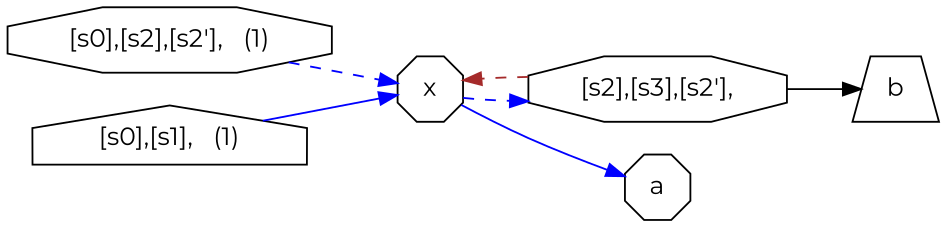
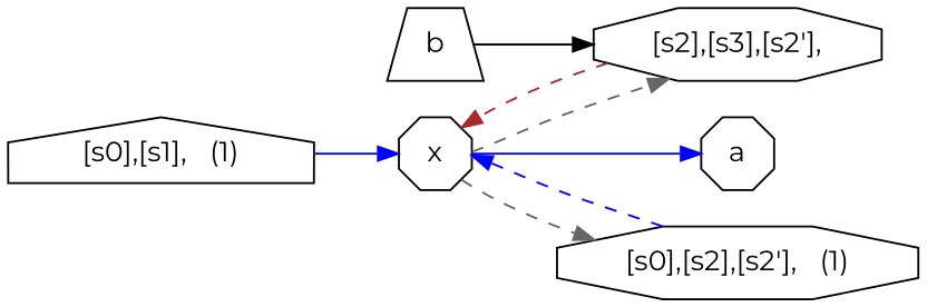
  digraph {
    fontname=Montserrat
    rankdir=LR
    node [fontname=Montserrat shape=octagon]
    edge [color=blue fontname=Montserrat style=dashed]
    n1 [label=a width=0.5]
    n2 [label=b shape=trapezium width=0.5]
    n3 [label="[s2],[s3],[s2']," width=0.5]
    n4 [label=x width=0.5]
    n5 [label="[s0],[s2],[s2'],   (1)" width=0.5]
    n6 [label="[s0],[s1],   (1)" shape=house width=0.5]
-   n3 -> n2 [color=black style=""]
+   n2 -> n3 [color=black style=""]
    n3 -> n4 [color=brown]
    n4 -> n1 [style=""]
-   n4 -> n3
+   n4 -> n3 [color=gray40]
+   n4 -> n5 [color=gray40]
    n5 -> n4
    n6 -> n4 [style=""]
  }
